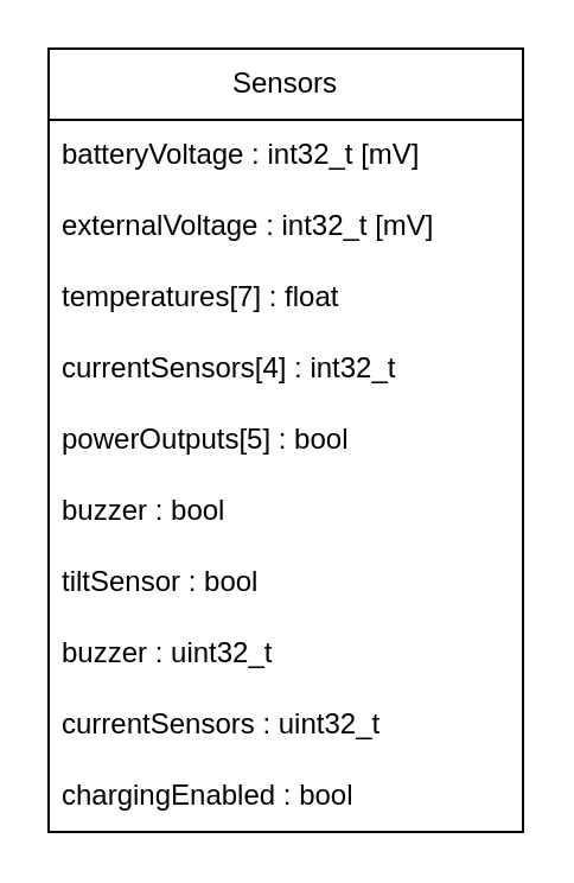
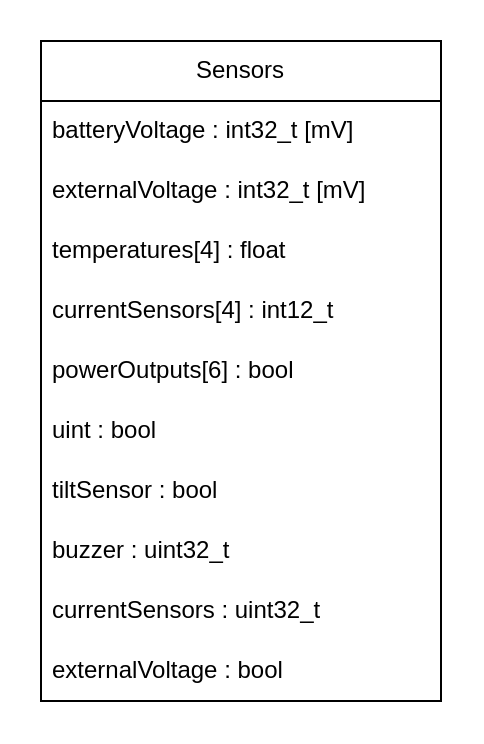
  <mxCell id="0" />
  <mxCell id="1" parent="0" />
  <mxCell id="2" value="Sensors" style="swimlane;fontStyle=0;childLayout=stackLayout;horizontal=1;startSize=30;horizontalStack=0;resizeParent=1;resizeParentMax=0;resizeLast=0;collapsible=1;marginBottom=0;whiteSpace=wrap;html=1;" vertex="1" parent="1"><mxGeometry x="20" y="20" width="200" height="330" as="geometry" /></mxCell>
  <mxCell id="3" value="batteryVoltage : int32_t [mV]" style="text;strokeColor=none;fillColor=none;align=left;verticalAlign=middle;spacingLeft=4;spacingRight=4;overflow=hidden;points=[[0,0.5],[1,0.5]];portConstraint=eastwest;rotatable=0;whiteSpace=wrap;html=1;" vertex="1" parent="2"><mxGeometry y="30" width="200" height="30" as="geometry" /></mxCell>
  <mxCell id="4" value="externalVoltage : int32_t [mV]" style="text;strokeColor=none;fillColor=none;align=left;verticalAlign=middle;spacingLeft=4;spacingRight=4;overflow=hidden;points=[[0,0.5],[1,0.5]];portConstraint=eastwest;rotatable=0;whiteSpace=wrap;html=1;" vertex="1" parent="2"><mxGeometry y="60" width="200" height="30" as="geometry" /></mxCell>
- <mxCell id="5" value="temperatures[7] : float" style="text;strokeColor=none;fillColor=none;align=left;verticalAlign=middle;spacingLeft=4;spacingRight=4;overflow=hidden;points=[[0,0.5],[1,0.5]];portConstraint=eastwest;rotatable=0;whiteSpace=wrap;html=1;" vertex="1" parent="2"><mxGeometry y="90" width="200" height="30" as="geometry" /></mxCell>
- <mxCell id="6" value="currentSensors[4] : int32_t" style="text;strokeColor=none;fillColor=none;align=left;verticalAlign=middle;spacingLeft=4;spacingRight=4;overflow=hidden;points=[[0,0.5],[1,0.5]];portConstraint=eastwest;rotatable=0;whiteSpace=wrap;html=1;" vertex="1" parent="2"><mxGeometry y="120" width="200" height="30" as="geometry" /></mxCell>
- <mxCell id="7" value="powerOutputs[5] : bool" style="text;strokeColor=none;fillColor=none;align=left;verticalAlign=middle;spacingLeft=4;spacingRight=4;overflow=hidden;points=[[0,0.5],[1,0.5]];portConstraint=eastwest;rotatable=0;whiteSpace=wrap;html=1;" vertex="1" parent="2"><mxGeometry y="150" width="200" height="30" as="geometry" /></mxCell>
- <mxCell id="8" value="buzzer : bool" style="text;strokeColor=none;fillColor=none;align=left;verticalAlign=middle;spacingLeft=4;spacingRight=4;overflow=hidden;points=[[0,0.5],[1,0.5]];portConstraint=eastwest;rotatable=0;whiteSpace=wrap;html=1;" vertex="1" parent="2"><mxGeometry y="180" width="200" height="30" as="geometry" /></mxCell>
+ <mxCell id="5" value="temperatures[4] : float" style="text;strokeColor=none;fillColor=none;align=left;verticalAlign=middle;spacingLeft=4;spacingRight=4;overflow=hidden;points=[[0,0.5],[1,0.5]];portConstraint=eastwest;rotatable=0;whiteSpace=wrap;html=1;" vertex="1" parent="2"><mxGeometry y="90" width="200" height="30" as="geometry" /></mxCell>
+ <mxCell id="6" value="currentSensors[4] : int12_t" style="text;strokeColor=none;fillColor=none;align=left;verticalAlign=middle;spacingLeft=4;spacingRight=4;overflow=hidden;points=[[0,0.5],[1,0.5]];portConstraint=eastwest;rotatable=0;whiteSpace=wrap;html=1;" vertex="1" parent="2"><mxGeometry y="120" width="200" height="30" as="geometry" /></mxCell>
+ <mxCell id="7" value="powerOutputs[6] : bool" style="text;strokeColor=none;fillColor=none;align=left;verticalAlign=middle;spacingLeft=4;spacingRight=4;overflow=hidden;points=[[0,0.5],[1,0.5]];portConstraint=eastwest;rotatable=0;whiteSpace=wrap;html=1;" vertex="1" parent="2"><mxGeometry y="150" width="200" height="30" as="geometry" /></mxCell>
+ <mxCell id="8" value="uint : bool" style="text;strokeColor=none;fillColor=none;align=left;verticalAlign=middle;spacingLeft=4;spacingRight=4;overflow=hidden;points=[[0,0.5],[1,0.5]];portConstraint=eastwest;rotatable=0;whiteSpace=wrap;html=1;" vertex="1" parent="2"><mxGeometry y="180" width="200" height="30" as="geometry" /></mxCell>
  <mxCell id="9" value="tiltSensor : bool" style="text;strokeColor=none;fillColor=none;align=left;verticalAlign=middle;spacingLeft=4;spacingRight=4;overflow=hidden;points=[[0,0.5],[1,0.5]];portConstraint=eastwest;rotatable=0;whiteSpace=wrap;html=1;" vertex="1" parent="2"><mxGeometry y="210" width="200" height="30" as="geometry" /></mxCell>
  <mxCell id="10" value="buzzer : uint32_t" style="text;strokeColor=none;fillColor=none;align=left;verticalAlign=middle;spacingLeft=4;spacingRight=4;overflow=hidden;points=[[0,0.5],[1,0.5]];portConstraint=eastwest;rotatable=0;whiteSpace=wrap;html=1;" vertex="1" parent="2"><mxGeometry y="240" width="200" height="30" as="geometry" /></mxCell>
  <mxCell id="11" value="currentSensors : uint32_t" style="text;strokeColor=none;fillColor=none;align=left;verticalAlign=middle;spacingLeft=4;spacingRight=4;overflow=hidden;points=[[0,0.5],[1,0.5]];portConstraint=eastwest;rotatable=0;whiteSpace=wrap;html=1;" vertex="1" parent="2"><mxGeometry y="270" width="200" height="30" as="geometry" /></mxCell>
- <mxCell id="12" value="chargingEnabled : bool" style="text;strokeColor=none;fillColor=none;align=left;verticalAlign=middle;spacingLeft=4;spacingRight=4;overflow=hidden;points=[[0,0.5],[1,0.5]];portConstraint=eastwest;rotatable=0;whiteSpace=wrap;html=1;" vertex="1" parent="2"><mxGeometry y="300" width="200" height="30" as="geometry" /></mxCell>
+ <mxCell id="12" value="externalVoltage : bool" style="text;strokeColor=none;fillColor=none;align=left;verticalAlign=middle;spacingLeft=4;spacingRight=4;overflow=hidden;points=[[0,0.5],[1,0.5]];portConstraint=eastwest;rotatable=0;whiteSpace=wrap;html=1;" vertex="1" parent="2"><mxGeometry y="300" width="200" height="30" as="geometry" /></mxCell>
